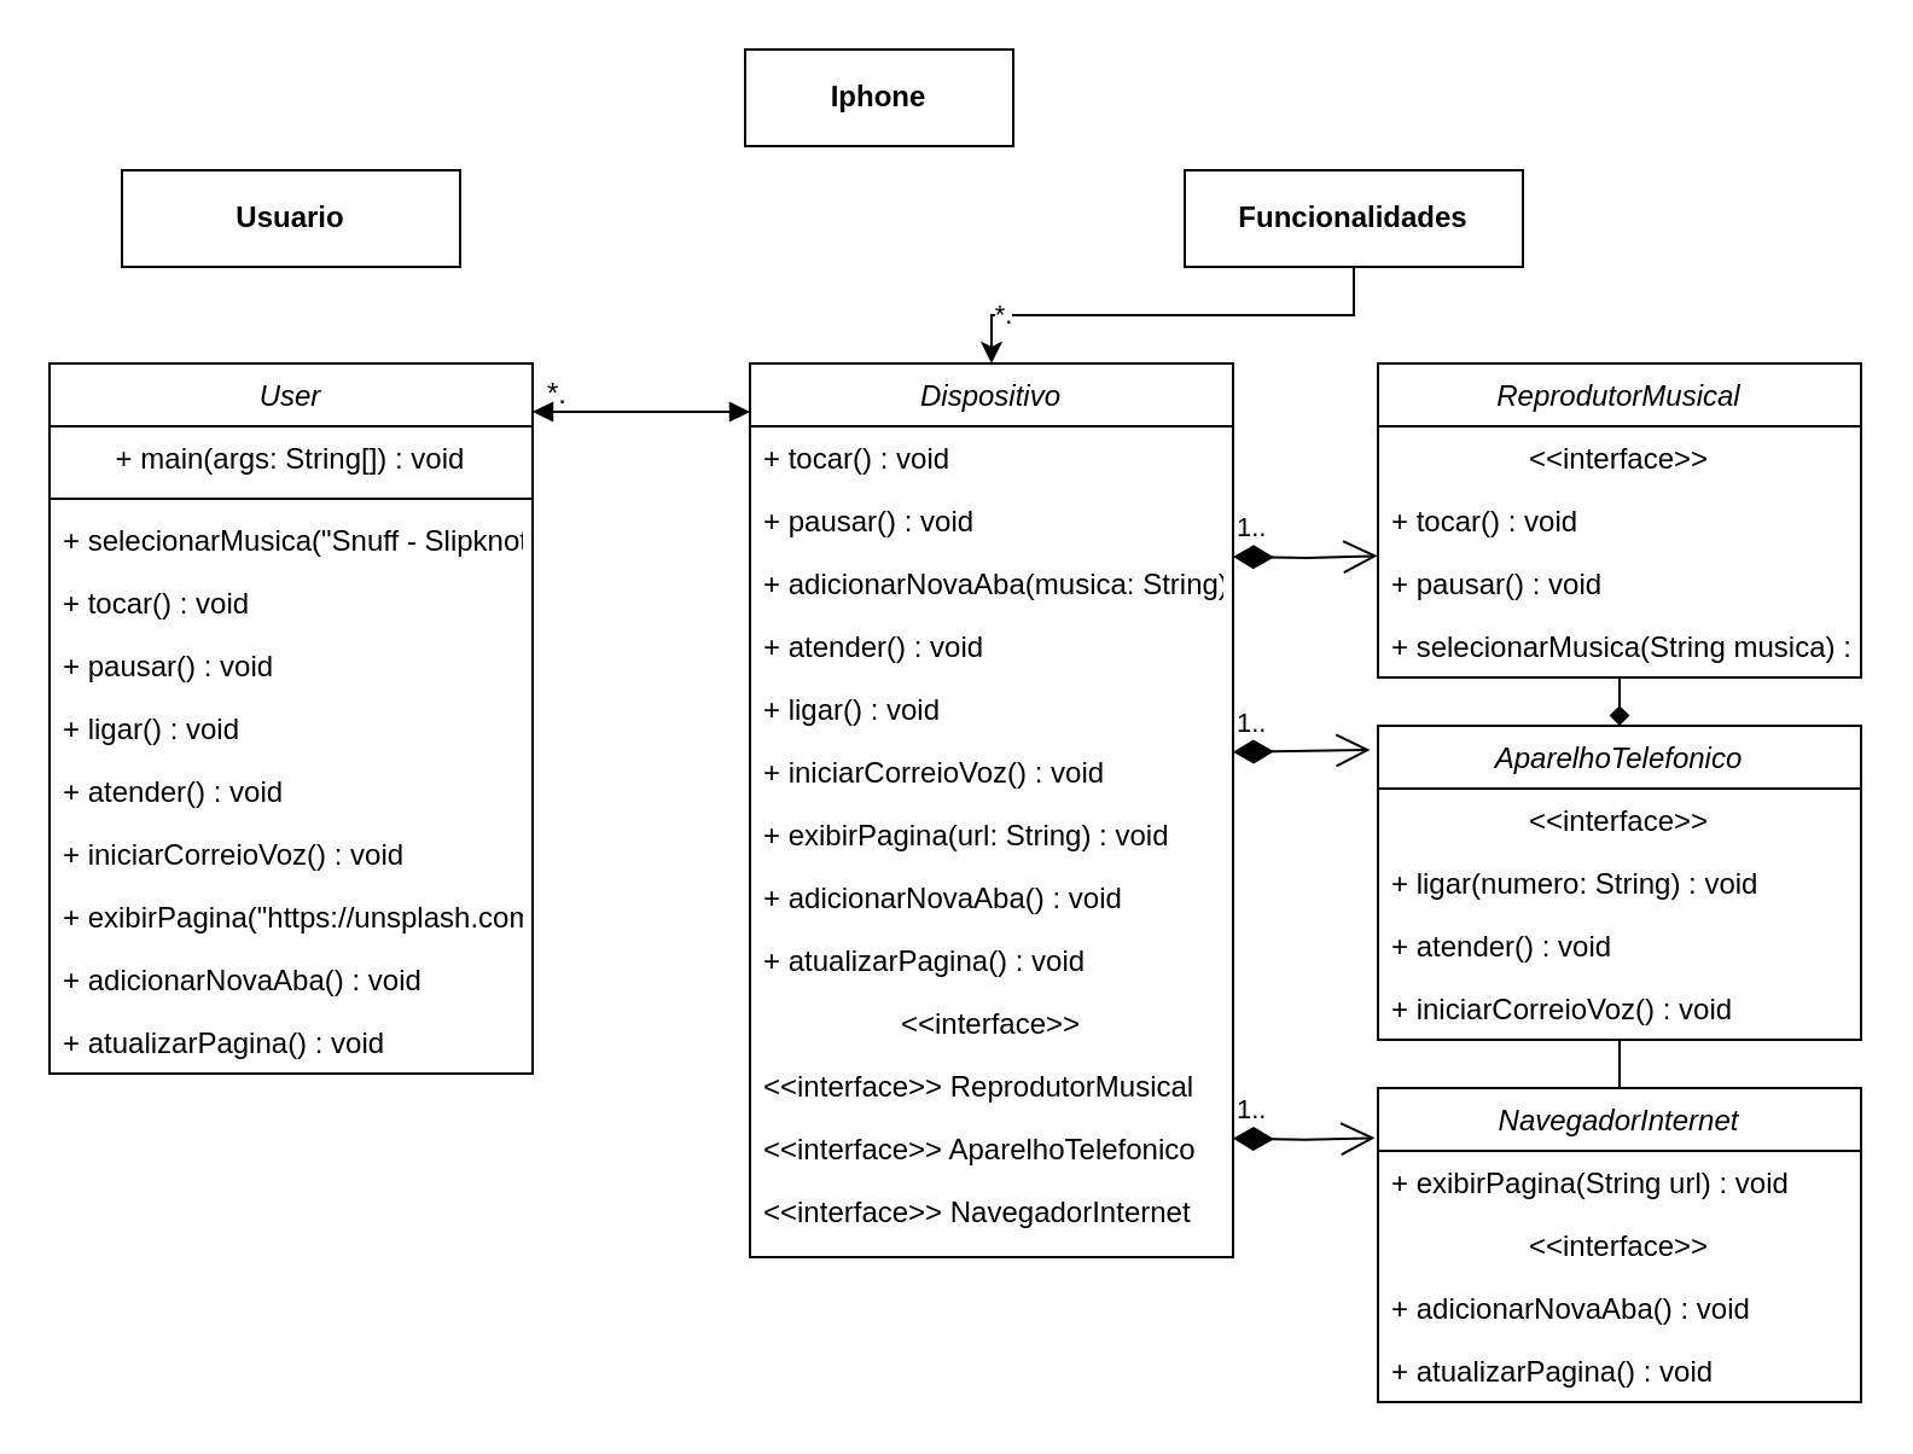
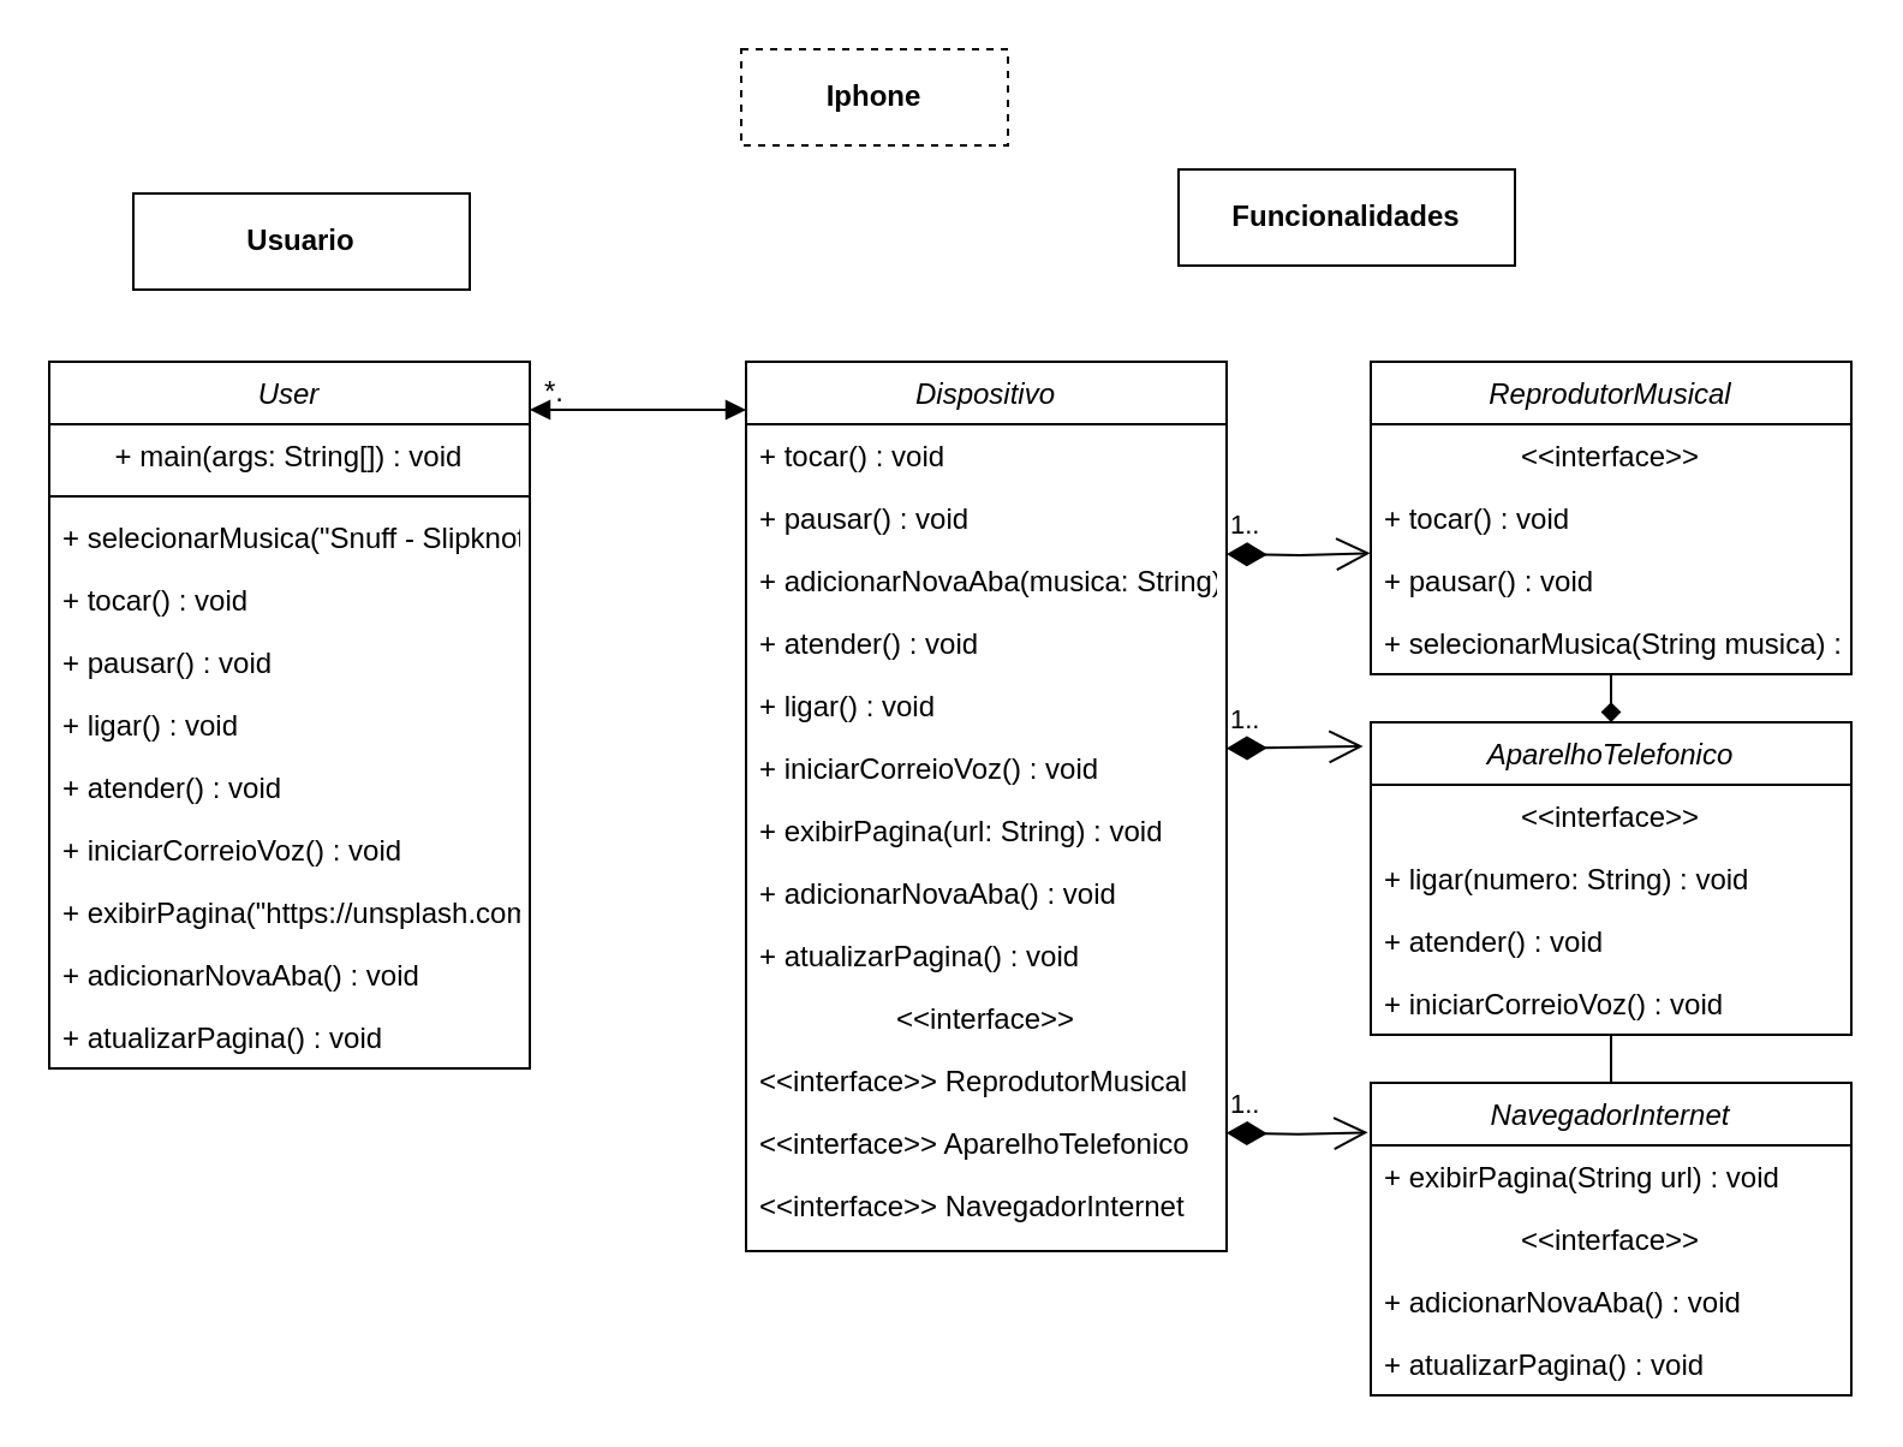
  <mxCell id="0" />
  <mxCell id="1" parent="0" />
  <mxCell id="2" style="edgeStyle=orthogonalEdgeStyle;rounded=0;orthogonalLoop=1;jettySize=auto;html=1;entryX=0.5;entryY=0;entryDx=0;entryDy=0;" edge="1" parent="1" source="3"><mxGeometry relative="1" as="geometry"><mxPoint x="670" y="460" as="targetPoint" /></mxGeometry></mxCell>
  <mxCell id="3" value="AparelhoTelefonico " style="swimlane;fontStyle=2;align=center;verticalAlign=top;childLayout=stackLayout;horizontal=1;startSize=26;horizontalStack=0;resizeParent=1;resizeLast=0;collapsible=1;marginBottom=0;rounded=0;shadow=0;strokeWidth=1;" parent="1" vertex="1"><mxGeometry x="570" y="300" width="200" height="130" as="geometry"><mxRectangle x="230" y="140" width="160" height="26" as="alternateBounds" /></mxGeometry></mxCell>
  <mxCell id="4" value="&lt;&lt;interface&gt;&gt; " style="text;align=center;verticalAlign=top;spacingLeft=4;spacingRight=4;overflow=hidden;rotatable=0;points=[[0,0.5],[1,0.5]];portConstraint=eastwest;" parent="3" vertex="1"><mxGeometry y="26" width="200" height="26" as="geometry" /></mxCell>
  <mxCell id="5" value="+ ligar(numero: String) : void " style="text;align=left;verticalAlign=top;spacingLeft=4;spacingRight=4;overflow=hidden;rotatable=0;points=[[0,0.5],[1,0.5]];portConstraint=eastwest;rounded=0;shadow=0;html=0;" parent="3" vertex="1"><mxGeometry y="52" width="200" height="26" as="geometry" /></mxCell>
  <mxCell id="6" value="+ atender() : void " style="text;align=left;verticalAlign=top;spacingLeft=4;spacingRight=4;overflow=hidden;rotatable=0;points=[[0,0.5],[1,0.5]];portConstraint=eastwest;rounded=0;shadow=0;html=0;" parent="3" vertex="1"><mxGeometry y="78" width="200" height="26" as="geometry" /></mxCell>
  <mxCell id="7" value=" + iniciarCorreioVoz() : void  " style="text;align=left;verticalAlign=top;spacingLeft=4;spacingRight=4;overflow=hidden;rotatable=0;points=[[0,0.5],[1,0.5]];portConstraint=eastwest;rounded=0;shadow=0;html=0;" vertex="1" parent="3"><mxGeometry y="104" width="200" height="26" as="geometry" /></mxCell>
- <mxCell id="8" value="&lt;span style=&quot;font-weight: 700; text-wrap: nowrap;&quot;&gt;Iphone&lt;/span&gt;" style="html=1;whiteSpace=wrap;" vertex="1" parent="1"><mxGeometry x="308" y="20" width="111" height="40" as="geometry" /></mxCell>
- <mxCell id="9" style="edgeStyle=orthogonalEdgeStyle;rounded=0;orthogonalLoop=1;jettySize=auto;html=1;" edge="1" parent="1" source="11" target="23"><mxGeometry relative="1" as="geometry" /></mxCell>
- <mxCell id="10" value="*." style="edgeLabel;html=1;align=center;verticalAlign=middle;resizable=0;points=[];" vertex="1" connectable="0" parent="9"><mxGeometry x="0.752" y="-1" relative="1" as="geometry"><mxPoint as="offset" /></mxGeometry></mxCell>
+ <mxCell id="8" value="&lt;span style=&quot;font-weight: 700; text-wrap: nowrap;&quot;&gt;Iphone&lt;/span&gt;" style="html=1;whiteSpace=wrap;dashed=1;" vertex="1" parent="1"><mxGeometry x="308" y="20" width="111" height="40" as="geometry" /></mxCell>
  <mxCell id="11" value="&lt;span style=&quot;font-weight: 700; text-wrap: nowrap;&quot;&gt;Funcionalidades&lt;/span&gt;" style="html=1;whiteSpace=wrap;" vertex="1" parent="1"><mxGeometry x="490" y="70" width="140" height="40" as="geometry" /></mxCell>
  <mxCell id="12" value="NavegadorInternet " style="swimlane;fontStyle=2;align=center;verticalAlign=top;childLayout=stackLayout;horizontal=1;startSize=26;horizontalStack=0;resizeParent=1;resizeLast=0;collapsible=1;marginBottom=0;rounded=0;shadow=0;strokeWidth=1;" vertex="1" parent="1"><mxGeometry x="570" y="450" width="200" height="130" as="geometry"><mxRectangle x="230" y="140" width="160" height="26" as="alternateBounds" /></mxGeometry></mxCell>
  <mxCell id="13" value=" + exibirPagina(String url) : void  " style="text;align=left;verticalAlign=top;spacingLeft=4;spacingRight=4;overflow=hidden;rotatable=0;points=[[0,0.5],[1,0.5]];portConstraint=eastwest;rounded=0;shadow=0;html=0;" vertex="1" parent="12"><mxGeometry y="26" width="200" height="26" as="geometry" /></mxCell>
  <mxCell id="14" value="&lt;&lt;interface&gt;&gt; " style="text;align=center;verticalAlign=top;spacingLeft=4;spacingRight=4;overflow=hidden;rotatable=0;points=[[0,0.5],[1,0.5]];portConstraint=eastwest;" vertex="1" parent="12"><mxGeometry y="52" width="200" height="26" as="geometry" /></mxCell>
  <mxCell id="15" value="+ adicionarNovaAba() : void" style="text;align=left;verticalAlign=top;spacingLeft=4;spacingRight=4;overflow=hidden;rotatable=0;points=[[0,0.5],[1,0.5]];portConstraint=eastwest;rounded=0;shadow=0;html=0;" vertex="1" parent="12"><mxGeometry y="78" width="200" height="26" as="geometry" /></mxCell>
  <mxCell id="16" value="+ atualizarPagina() : void " style="text;align=left;verticalAlign=top;spacingLeft=4;spacingRight=4;overflow=hidden;rotatable=0;points=[[0,0.5],[1,0.5]];portConstraint=eastwest;rounded=0;shadow=0;html=0;" vertex="1" parent="12"><mxGeometry y="104" width="200" height="26" as="geometry" /></mxCell>
  <mxCell id="17" style="edgeStyle=orthogonalEdgeStyle;rounded=0;orthogonalLoop=1;jettySize=auto;html=1;entryX=0.5;entryY=0;entryDx=0;entryDy=0;endArrow=diamond;" edge="1" parent="1" source="18" target="3"><mxGeometry relative="1" as="geometry" /></mxCell>
  <mxCell id="18" value="ReprodutorMusical " style="swimlane;fontStyle=2;align=center;verticalAlign=top;childLayout=stackLayout;horizontal=1;startSize=26;horizontalStack=0;resizeParent=1;resizeLast=0;collapsible=1;marginBottom=0;rounded=0;shadow=0;strokeWidth=1;" vertex="1" parent="1"><mxGeometry x="570" y="150" width="200" height="130" as="geometry"><mxRectangle x="230" y="140" width="160" height="26" as="alternateBounds" /></mxGeometry></mxCell>
  <mxCell id="19" value="&lt;&lt;interface&gt;&gt; " style="text;align=center;verticalAlign=top;spacingLeft=4;spacingRight=4;overflow=hidden;rotatable=0;points=[[0,0.5],[1,0.5]];portConstraint=eastwest;" vertex="1" parent="18"><mxGeometry y="26" width="200" height="26" as="geometry" /></mxCell>
  <mxCell id="20" value="+ tocar() : void " style="text;align=left;verticalAlign=top;spacingLeft=4;spacingRight=4;overflow=hidden;rotatable=0;points=[[0,0.5],[1,0.5]];portConstraint=eastwest;rounded=0;shadow=0;html=0;" vertex="1" parent="18"><mxGeometry y="52" width="200" height="26" as="geometry" /></mxCell>
  <mxCell id="21" value="+ pausar() : void " style="text;align=left;verticalAlign=top;spacingLeft=4;spacingRight=4;overflow=hidden;rotatable=0;points=[[0,0.5],[1,0.5]];portConstraint=eastwest;rounded=0;shadow=0;html=0;" vertex="1" parent="18"><mxGeometry y="78" width="200" height="26" as="geometry" /></mxCell>
  <mxCell id="22" value=" + selecionarMusica(String musica) : void  " style="text;align=left;verticalAlign=top;spacingLeft=4;spacingRight=4;overflow=hidden;rotatable=0;points=[[0,0.5],[1,0.5]];portConstraint=eastwest;rounded=0;shadow=0;html=0;" vertex="1" parent="18"><mxGeometry y="104" width="200" height="26" as="geometry" /></mxCell>
  <mxCell id="23" value="Dispositivo  " style="swimlane;fontStyle=2;align=center;verticalAlign=top;childLayout=stackLayout;horizontal=1;startSize=26;horizontalStack=0;resizeParent=1;resizeLast=0;collapsible=1;marginBottom=0;rounded=0;shadow=0;strokeWidth=1;" vertex="1" parent="1"><mxGeometry x="310" y="150" width="200" height="370" as="geometry"><mxRectangle x="230" y="140" width="160" height="26" as="alternateBounds" /></mxGeometry></mxCell>
  <mxCell id="24" value="+ tocar() : void " style="text;align=left;verticalAlign=top;spacingLeft=4;spacingRight=4;overflow=hidden;rotatable=0;points=[[0,0.5],[1,0.5]];portConstraint=eastwest;rounded=0;shadow=0;html=0;" vertex="1" parent="23"><mxGeometry y="26" width="200" height="26" as="geometry" /></mxCell>
  <mxCell id="25" value="+ pausar() : void " style="text;align=left;verticalAlign=top;spacingLeft=4;spacingRight=4;overflow=hidden;rotatable=0;points=[[0,0.5],[1,0.5]];portConstraint=eastwest;rounded=0;shadow=0;html=0;" vertex="1" parent="23"><mxGeometry y="52" width="200" height="26" as="geometry" /></mxCell>
  <mxCell id="26" value="+ adicionarNovaAba(musica: String): void" style="text;align=left;verticalAlign=top;spacingLeft=4;spacingRight=4;overflow=hidden;rotatable=0;points=[[0,0.5],[1,0.5]];portConstraint=eastwest;rounded=0;shadow=0;html=0;" vertex="1" parent="23"><mxGeometry y="78" width="200" height="26" as="geometry" /></mxCell>
  <mxCell id="27" value=" + atender() : void" style="text;align=left;verticalAlign=top;spacingLeft=4;spacingRight=4;overflow=hidden;rotatable=0;points=[[0,0.5],[1,0.5]];portConstraint=eastwest;rounded=0;shadow=0;html=0;" vertex="1" parent="23"><mxGeometry y="104" width="200" height="26" as="geometry" /></mxCell>
  <mxCell id="28" value=" + ligar() : void" style="text;align=left;verticalAlign=top;spacingLeft=4;spacingRight=4;overflow=hidden;rotatable=0;points=[[0,0.5],[1,0.5]];portConstraint=eastwest;rounded=0;shadow=0;html=0;" vertex="1" parent="23"><mxGeometry y="130" width="200" height="26" as="geometry" /></mxCell>
  <mxCell id="29" value=" + iniciarCorreioVoz() : void" style="text;align=left;verticalAlign=top;spacingLeft=4;spacingRight=4;overflow=hidden;rotatable=0;points=[[0,0.5],[1,0.5]];portConstraint=eastwest;rounded=0;shadow=0;html=0;" vertex="1" parent="23"><mxGeometry y="156" width="200" height="26" as="geometry" /></mxCell>
  <mxCell id="30" value=" + exibirPagina(url: String) : void" style="text;align=left;verticalAlign=top;spacingLeft=4;spacingRight=4;overflow=hidden;rotatable=0;points=[[0,0.5],[1,0.5]];portConstraint=eastwest;rounded=0;shadow=0;html=0;" vertex="1" parent="23"><mxGeometry y="182" width="200" height="26" as="geometry" /></mxCell>
  <mxCell id="31" value=" + adicionarNovaAba() : void" style="text;align=left;verticalAlign=top;spacingLeft=4;spacingRight=4;overflow=hidden;rotatable=0;points=[[0,0.5],[1,0.5]];portConstraint=eastwest;rounded=0;shadow=0;html=0;" vertex="1" parent="23"><mxGeometry y="208" width="200" height="26" as="geometry" /></mxCell>
  <mxCell id="32" value=" + atualizarPagina() : void" style="text;align=left;verticalAlign=top;spacingLeft=4;spacingRight=4;overflow=hidden;rotatable=0;points=[[0,0.5],[1,0.5]];portConstraint=eastwest;rounded=0;shadow=0;html=0;" vertex="1" parent="23"><mxGeometry y="234" width="200" height="26" as="geometry" /></mxCell>
  <mxCell id="33" value="&lt;&lt;interface&gt;&gt; " style="text;align=center;verticalAlign=top;spacingLeft=4;spacingRight=4;overflow=hidden;rotatable=0;points=[[0,0.5],[1,0.5]];portConstraint=eastwest;" vertex="1" parent="23"><mxGeometry y="260" width="200" height="26" as="geometry" /></mxCell>
  <mxCell id="34" value=" &lt;&lt;interface&gt;&gt; ReprodutorMusical" style="text;align=left;verticalAlign=top;spacingLeft=4;spacingRight=4;overflow=hidden;rotatable=0;points=[[0,0.5],[1,0.5]];portConstraint=eastwest;rounded=0;shadow=0;html=0;" vertex="1" parent="23"><mxGeometry y="286" width="200" height="26" as="geometry" /></mxCell>
  <mxCell id="35" value=" &lt;&lt;interface&gt;&gt; AparelhoTelefonico" style="text;align=left;verticalAlign=top;spacingLeft=4;spacingRight=4;overflow=hidden;rotatable=0;points=[[0,0.5],[1,0.5]];portConstraint=eastwest;rounded=0;shadow=0;html=0;" vertex="1" parent="23"><mxGeometry y="312" width="200" height="26" as="geometry" /></mxCell>
- <mxCell id="36" value="&lt;span style=&quot;font-weight: 700; text-wrap: nowrap;&quot;&gt;Usuario&lt;/span&gt;" style="html=1;whiteSpace=wrap;" vertex="1" parent="1"><mxGeometry x="50" y="70" width="140" height="40" as="geometry" /></mxCell>
+ <mxCell id="36" value="&lt;span style=&quot;font-weight: 700; text-wrap: nowrap;&quot;&gt;Usuario&lt;/span&gt;" style="html=1;whiteSpace=wrap;" vertex="1" parent="1"><mxGeometry x="55" y="80" width="140" height="40" as="geometry" /></mxCell>
  <mxCell id="37" value="1.." style="endArrow=open;html=1;endSize=12;startArrow=diamondThin;startSize=14;startFill=1;edgeStyle=orthogonalEdgeStyle;align=left;verticalAlign=bottom;rounded=0;entryX=-0.001;entryY=0.064;entryDx=0;entryDy=0;entryPerimeter=0;" edge="1" parent="1" target="21"><mxGeometry x="-1" y="3" relative="1" as="geometry"><mxPoint x="510" y="230" as="sourcePoint" /><mxPoint x="550" y="230" as="targetPoint" /></mxGeometry></mxCell>
  <mxCell id="38" value="1.." style="endArrow=open;html=1;endSize=12;startArrow=diamondThin;startSize=14;startFill=1;edgeStyle=orthogonalEdgeStyle;align=left;verticalAlign=bottom;rounded=0;entryX=-0.016;entryY=0.275;entryDx=0;entryDy=0;entryPerimeter=0;" edge="1" parent="1"><mxGeometry x="-1" y="3" relative="1" as="geometry"><mxPoint x="510" y="310.85" as="sourcePoint" /><mxPoint x="566.8" y="310" as="targetPoint" /><Array as="points"><mxPoint x="510" y="309.85" /></Array></mxGeometry></mxCell>
  <mxCell id="39" value="1.." style="endArrow=open;html=1;endSize=12;startArrow=diamondThin;startSize=14;startFill=1;edgeStyle=orthogonalEdgeStyle;align=left;verticalAlign=bottom;rounded=0;entryX=-0.006;entryY=0.082;entryDx=0;entryDy=0;entryPerimeter=0;" edge="1" parent="1"><mxGeometry x="-1" y="3" relative="1" as="geometry"><mxPoint x="510" y="470.85" as="sourcePoint" /><mxPoint x="568.8" y="470.66" as="targetPoint" /><Array as="points" /></mxGeometry></mxCell>
  <mxCell id="40" value="User" style="swimlane;fontStyle=2;align=center;verticalAlign=top;childLayout=stackLayout;horizontal=1;startSize=26;horizontalStack=0;resizeParent=1;resizeLast=0;collapsible=1;marginBottom=0;rounded=0;shadow=0;strokeWidth=1;" vertex="1" parent="1"><mxGeometry x="20" y="150" width="200" height="294" as="geometry"><mxRectangle x="230" y="140" width="160" height="26" as="alternateBounds" /></mxGeometry></mxCell>
  <mxCell id="41" value="+ main(args: String[]) : void " style="text;align=center;verticalAlign=top;spacingLeft=4;spacingRight=4;overflow=hidden;rotatable=0;points=[[0,0.5],[1,0.5]];portConstraint=eastwest;" vertex="1" parent="40"><mxGeometry y="26" width="200" height="26" as="geometry" /></mxCell>
  <mxCell id="42" value="" style="line;strokeWidth=1;fillColor=none;align=left;verticalAlign=middle;spacingTop=-1;spacingLeft=3;spacingRight=3;rotatable=0;labelPosition=right;points=[];portConstraint=eastwest;strokeColor=inherit;" vertex="1" parent="40"><mxGeometry y="52" width="200" height="8" as="geometry" /></mxCell>
  <mxCell id="43" value="+ selecionarMusica(&quot;Snuff - Slipknot.&quot;) : void " style="text;align=left;verticalAlign=top;spacingLeft=4;spacingRight=4;overflow=hidden;rotatable=0;points=[[0,0.5],[1,0.5]];portConstraint=eastwest;rounded=0;shadow=0;html=0;" vertex="1" parent="40"><mxGeometry y="60" width="200" height="26" as="geometry" /></mxCell>
  <mxCell id="44" value="+ tocar() : void " style="text;align=left;verticalAlign=top;spacingLeft=4;spacingRight=4;overflow=hidden;rotatable=0;points=[[0,0.5],[1,0.5]];portConstraint=eastwest;rounded=0;shadow=0;html=0;" vertex="1" parent="40"><mxGeometry y="86" width="200" height="26" as="geometry" /></mxCell>
  <mxCell id="45" value=" + pausar() : void" style="text;align=left;verticalAlign=top;spacingLeft=4;spacingRight=4;overflow=hidden;rotatable=0;points=[[0,0.5],[1,0.5]];portConstraint=eastwest;rounded=0;shadow=0;html=0;" vertex="1" parent="40"><mxGeometry y="112" width="200" height="26" as="geometry" /></mxCell>
  <mxCell id="46" value=" + ligar() : void" style="text;align=left;verticalAlign=top;spacingLeft=4;spacingRight=4;overflow=hidden;rotatable=0;points=[[0,0.5],[1,0.5]];portConstraint=eastwest;rounded=0;shadow=0;html=0;" vertex="1" parent="40"><mxGeometry y="138" width="200" height="26" as="geometry" /></mxCell>
  <mxCell id="47" value=" + atender() : void" style="text;align=left;verticalAlign=top;spacingLeft=4;spacingRight=4;overflow=hidden;rotatable=0;points=[[0,0.5],[1,0.5]];portConstraint=eastwest;rounded=0;shadow=0;html=0;" vertex="1" parent="40"><mxGeometry y="164" width="200" height="26" as="geometry" /></mxCell>
  <mxCell id="48" value=" + iniciarCorreioVoz() : void" style="text;align=left;verticalAlign=top;spacingLeft=4;spacingRight=4;overflow=hidden;rotatable=0;points=[[0,0.5],[1,0.5]];portConstraint=eastwest;rounded=0;shadow=0;html=0;" vertex="1" parent="40"><mxGeometry y="190" width="200" height="26" as="geometry" /></mxCell>
  <mxCell id="49" value=" + exibirPagina(&quot;https://unsplash.com/pt-br&quot;) : void" style="text;align=left;verticalAlign=top;spacingLeft=4;spacingRight=4;overflow=hidden;rotatable=0;points=[[0,0.5],[1,0.5]];portConstraint=eastwest;rounded=0;shadow=0;html=0;" vertex="1" parent="40"><mxGeometry y="216" width="200" height="26" as="geometry" /></mxCell>
  <mxCell id="50" value=" + adicionarNovaAba() : void" style="text;align=left;verticalAlign=top;spacingLeft=4;spacingRight=4;overflow=hidden;rotatable=0;points=[[0,0.5],[1,0.5]];portConstraint=eastwest;rounded=0;shadow=0;html=0;" vertex="1" parent="40"><mxGeometry y="242" width="200" height="26" as="geometry" /></mxCell>
  <mxCell id="51" value=" + atualizarPagina() : void" style="text;align=left;verticalAlign=top;spacingLeft=4;spacingRight=4;overflow=hidden;rotatable=0;points=[[0,0.5],[1,0.5]];portConstraint=eastwest;rounded=0;shadow=0;html=0;" vertex="1" parent="40"><mxGeometry y="268" width="200" height="26" as="geometry" /></mxCell>
  <mxCell id="52" value=" &lt;&lt;interface&gt;&gt; NavegadorInternet" style="text;align=left;verticalAlign=top;spacingLeft=4;spacingRight=4;overflow=hidden;rotatable=0;points=[[0,0.5],[1,0.5]];portConstraint=eastwest;rounded=0;shadow=0;html=0;" vertex="1" parent="1"><mxGeometry x="310" y="488" width="200" height="32" as="geometry" /></mxCell>
  <mxCell id="53" value="" style="endArrow=block;startArrow=block;endFill=1;startFill=1;html=1;rounded=0;" edge="1" parent="1"><mxGeometry width="160" relative="1" as="geometry"><mxPoint x="220" y="170" as="sourcePoint" /><mxPoint x="310" y="170" as="targetPoint" /></mxGeometry></mxCell>
  <mxCell id="54" value="*." style="text;html=1;align=center;verticalAlign=middle;resizable=0;points=[];autosize=1;strokeColor=none;fillColor=none;" vertex="1" parent="1"><mxGeometry x="215" y="148" width="30" height="30" as="geometry" /></mxCell>
